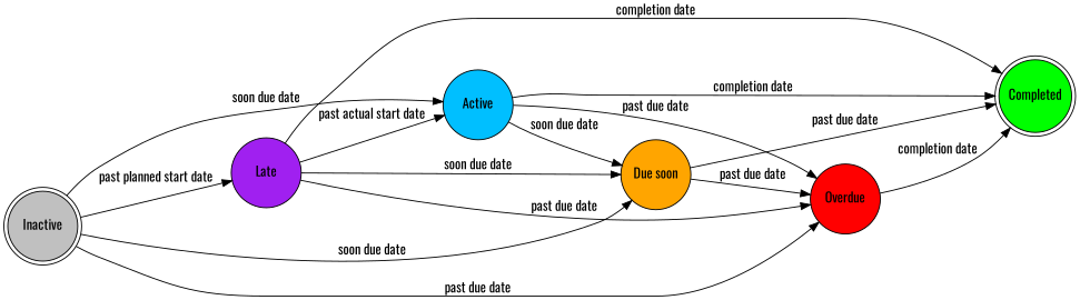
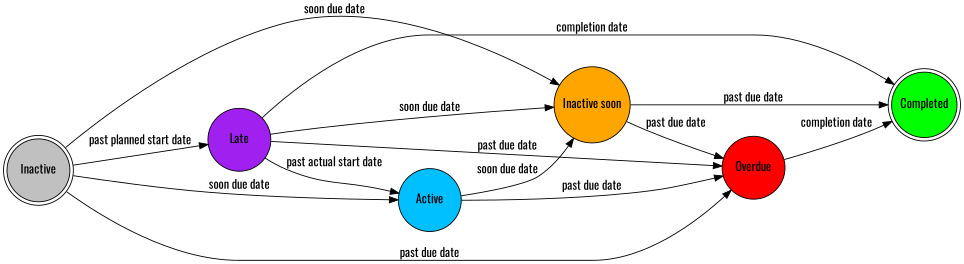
  digraph {
    fontname=Oswald
    rankdir=LR
    node [fontname=Oswald shape=circle style=filled]
    edge [fontname=Oswald]
    Inactive [fillcolor=grey shape=doublecircle width=1]
    Late [fillcolor=purple width=1]
    Active [fillcolor=deepskyblue width=1]
-   "Due soon" [fillcolor=orange width=1]
+   "Due soon" [fillcolor=orange width=1 label="Inactive soon"]
    Overdue [fillcolor=red width=1]
    Completed [fillcolor=green shape=doublecircle width=1]
    Inactive -> Late [label="past planned start date"]
    Inactive -> Active [label="soon due date"]
    Inactive -> "Due soon" [label="soon due date"]
    Inactive -> Overdue [label="past due date"]
    Late -> Active [label="past actual start date"]
    Late -> "Due soon" [label="soon due date"]
    Late -> Overdue [label="past due date"]
    Late -> Completed [label="completion date"]
    Active -> "Due soon" [label="soon due date"]
    Active -> Overdue [label="past due date"]
-   Active -> Completed [label="completion date"]
    "Due soon" -> Overdue [label="past due date"]
    "Due soon" -> Completed [label="past due date"]
    Overdue -> Completed [label="completion date"]
  }
